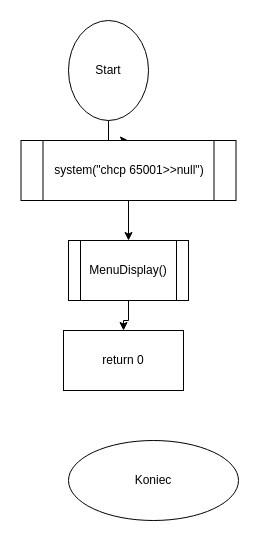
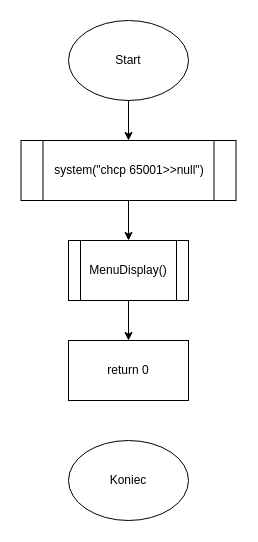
  <mxCell id="0" />
  <mxCell id="1" parent="0" />
  <mxCell id="2" value="" style="edgeStyle=orthogonalEdgeStyle;rounded=0;orthogonalLoop=1;jettySize=auto;html=1;" edge="1" parent="1" source="3" target="5"><mxGeometry relative="1" as="geometry" /></mxCell>
- <mxCell id="3" value="Start" style="ellipse;whiteSpace=wrap;html=1;" vertex="1" parent="1"><mxGeometry x="68" y="20" width="80" height="100" as="geometry" /></mxCell>
+ <mxCell id="3" value="Start" style="ellipse;whiteSpace=wrap;html=1;" vertex="1" parent="1"><mxGeometry x="68" y="20" width="120" height="80" as="geometry" /></mxCell>
  <mxCell id="4" value="" style="edgeStyle=orthogonalEdgeStyle;rounded=0;orthogonalLoop=1;jettySize=auto;html=1;" edge="1" parent="1" source="5" target="7"><mxGeometry relative="1" as="geometry" /></mxCell>
  <mxCell id="5" value="system(&quot;chcp 65001&amp;gt;&amp;gt;null&quot;)" style="shape=process;whiteSpace=wrap;html=1;backgroundOutline=1;" vertex="1" parent="1"><mxGeometry x="20.5" y="140" width="215" height="60" as="geometry" /></mxCell>
  <mxCell id="6" value="" style="edgeStyle=orthogonalEdgeStyle;rounded=0;orthogonalLoop=1;jettySize=auto;html=1;" edge="1" parent="1" source="7" target="8"><mxGeometry relative="1" as="geometry" /></mxCell>
  <mxCell id="7" value="MenuDisplay()" style="shape=process;whiteSpace=wrap;html=1;backgroundOutline=1;" vertex="1" parent="1"><mxGeometry x="68" y="240" width="120" height="60" as="geometry" /></mxCell>
- <mxCell id="8" value="return 0" style="rounded=0;whiteSpace=wrap;html=1;" vertex="1" parent="1"><mxGeometry x="63" y="330" width="120" height="60" as="geometry" /></mxCell>
- <mxCell id="9" value="Koniec" style="ellipse;whiteSpace=wrap;html=1;" vertex="1" parent="1"><mxGeometry x="68" y="440" width="170" height="80" as="geometry" /></mxCell>
+ <mxCell id="8" value="return 0" style="rounded=0;whiteSpace=wrap;html=1;" vertex="1" parent="1"><mxGeometry x="68" y="340" width="120" height="60" as="geometry" /></mxCell>
+ <mxCell id="9" value="Koniec" style="ellipse;whiteSpace=wrap;html=1;" vertex="1" parent="1"><mxGeometry x="68" y="440" width="120" height="80" as="geometry" /></mxCell>
